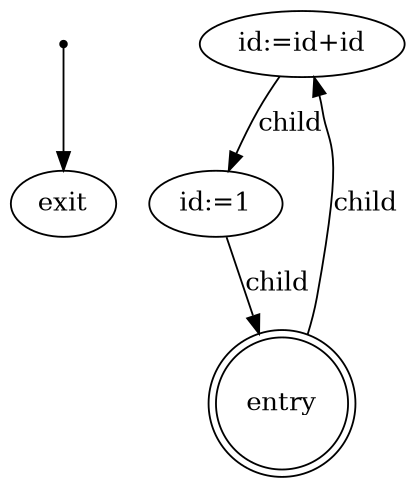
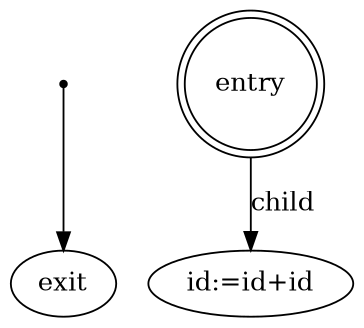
  digraph {
    inic [shape=point]
    n2 [label=exit]
    n3 [label="id:=id+id"]
-   n4 [label="id:=1"]
    n5 [label=entry shape=doublecircle]
    inic -> n2
-   n3 -> n4 [label=child]
-   n4 -> n5 [label=child]
    n5 -> n3 [label=child]
  }
